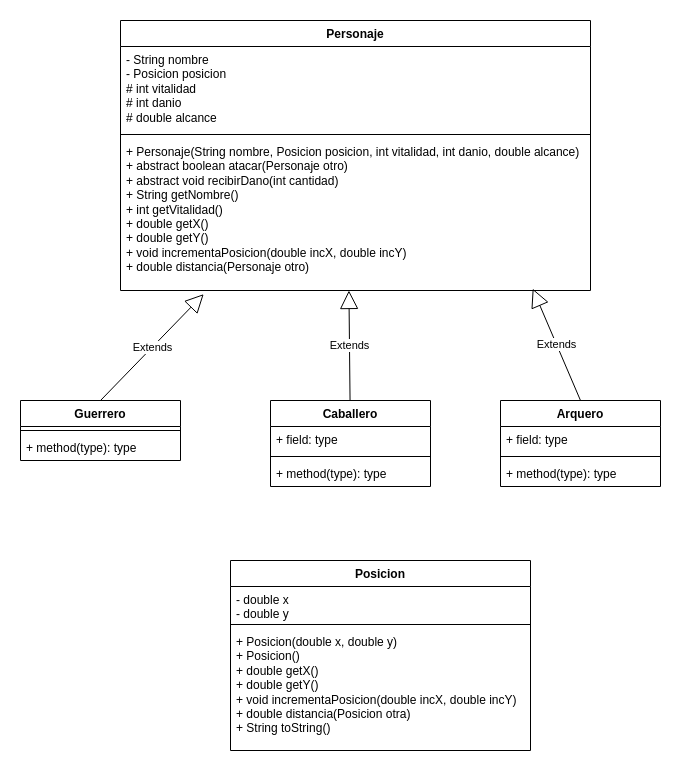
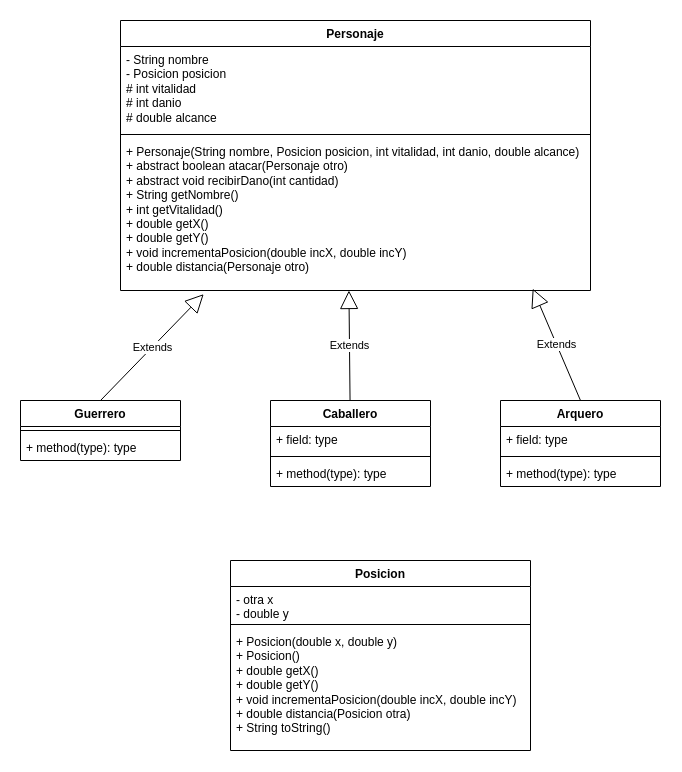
  <mxCell id="0" />
  <mxCell id="1" parent="0" />
  <mxCell id="2" value="Personaje" style="swimlane;fontStyle=1;align=center;verticalAlign=top;childLayout=stackLayout;horizontal=1;startSize=26;horizontalStack=0;resizeParent=1;resizeParentMax=0;resizeLast=0;collapsible=1;marginBottom=0;whiteSpace=wrap;html=1;" vertex="1" parent="1"><mxGeometry x="120" y="20" width="470" height="270" as="geometry" /></mxCell>
  <mxCell id="3" value="&lt;div&gt;- String nombre&lt;/div&gt;- Posicion posicion&lt;div&gt;# int vitalidad&lt;/div&gt;&lt;div&gt;# int danio&lt;/div&gt;&lt;div&gt;# double alcance&lt;/div&gt;" style="text;strokeColor=none;fillColor=none;align=left;verticalAlign=top;spacingLeft=4;spacingRight=4;overflow=hidden;rotatable=0;points=[[0,0.5],[1,0.5]];portConstraint=eastwest;whiteSpace=wrap;html=1;" vertex="1" parent="2"><mxGeometry y="26" width="470" height="84" as="geometry" /></mxCell>
  <mxCell id="4" value="" style="line;strokeWidth=1;fillColor=none;align=left;verticalAlign=middle;spacingTop=-1;spacingLeft=3;spacingRight=3;rotatable=0;labelPosition=right;points=[];portConstraint=eastwest;strokeColor=inherit;" vertex="1" parent="2"><mxGeometry y="110" width="470" height="8" as="geometry" /></mxCell>
  <mxCell id="5" value="+ Personaje(String nombre, Posicion posicion, int vitalidad, int danio, double alcance)&lt;div&gt;+ abstract boolean atacar(Personaje otro)&lt;/div&gt;&lt;div&gt;+ abstract void recibirDano(int cantidad)&lt;/div&gt;&lt;div&gt;+ String getNombre()&lt;/div&gt;&lt;div&gt;+ int getVitalidad()&lt;/div&gt;&lt;div&gt;+ double getX()&lt;/div&gt;&lt;div&gt;+ double getY()&lt;/div&gt;&lt;div&gt;+ void incrementaPosicion(double incX, double incY)&lt;/div&gt;&lt;div&gt;+ double distancia(Personaje otro)&lt;/div&gt;" style="text;strokeColor=none;fillColor=none;align=left;verticalAlign=top;spacingLeft=4;spacingRight=4;overflow=hidden;rotatable=0;points=[[0,0.5],[1,0.5]];portConstraint=eastwest;whiteSpace=wrap;html=1;" vertex="1" parent="2"><mxGeometry y="118" width="470" height="152" as="geometry" /></mxCell>
  <mxCell id="6" value="Guerrero" style="swimlane;fontStyle=1;align=center;verticalAlign=top;childLayout=stackLayout;horizontal=1;startSize=26;horizontalStack=0;resizeParent=1;resizeParentMax=0;resizeLast=0;collapsible=1;marginBottom=0;whiteSpace=wrap;html=1;" vertex="1" parent="1"><mxGeometry x="20" y="400" width="160" height="60" as="geometry" /></mxCell>
  <mxCell id="7" value="" style="line;strokeWidth=1;fillColor=none;align=left;verticalAlign=middle;spacingTop=-1;spacingLeft=3;spacingRight=3;rotatable=0;labelPosition=right;points=[];portConstraint=eastwest;strokeColor=inherit;" vertex="1" parent="6"><mxGeometry y="26" width="160" height="8" as="geometry" /></mxCell>
  <mxCell id="8" value="+ method(type): type" style="text;strokeColor=none;fillColor=none;align=left;verticalAlign=top;spacingLeft=4;spacingRight=4;overflow=hidden;rotatable=0;points=[[0,0.5],[1,0.5]];portConstraint=eastwest;whiteSpace=wrap;html=1;" vertex="1" parent="6"><mxGeometry y="34" width="160" height="26" as="geometry" /></mxCell>
  <mxCell id="9" value="Caballero" style="swimlane;fontStyle=1;align=center;verticalAlign=top;childLayout=stackLayout;horizontal=1;startSize=26;horizontalStack=0;resizeParent=1;resizeParentMax=0;resizeLast=0;collapsible=1;marginBottom=0;whiteSpace=wrap;html=1;" vertex="1" parent="1"><mxGeometry x="270" y="400" width="160" height="86" as="geometry" /></mxCell>
  <mxCell id="10" value="+ field: type" style="text;strokeColor=none;fillColor=none;align=left;verticalAlign=top;spacingLeft=4;spacingRight=4;overflow=hidden;rotatable=0;points=[[0,0.5],[1,0.5]];portConstraint=eastwest;whiteSpace=wrap;html=1;" vertex="1" parent="9"><mxGeometry y="26" width="160" height="26" as="geometry" /></mxCell>
  <mxCell id="11" value="" style="line;strokeWidth=1;fillColor=none;align=left;verticalAlign=middle;spacingTop=-1;spacingLeft=3;spacingRight=3;rotatable=0;labelPosition=right;points=[];portConstraint=eastwest;strokeColor=inherit;" vertex="1" parent="9"><mxGeometry y="52" width="160" height="8" as="geometry" /></mxCell>
  <mxCell id="12" value="+ method(type): type" style="text;strokeColor=none;fillColor=none;align=left;verticalAlign=top;spacingLeft=4;spacingRight=4;overflow=hidden;rotatable=0;points=[[0,0.5],[1,0.5]];portConstraint=eastwest;whiteSpace=wrap;html=1;" vertex="1" parent="9"><mxGeometry y="60" width="160" height="26" as="geometry" /></mxCell>
  <mxCell id="13" value="Arquero" style="swimlane;fontStyle=1;align=center;verticalAlign=top;childLayout=stackLayout;horizontal=1;startSize=26;horizontalStack=0;resizeParent=1;resizeParentMax=0;resizeLast=0;collapsible=1;marginBottom=0;whiteSpace=wrap;html=1;" vertex="1" parent="1"><mxGeometry x="500" y="400" width="160" height="86" as="geometry" /></mxCell>
  <mxCell id="14" value="+ field: type" style="text;strokeColor=none;fillColor=none;align=left;verticalAlign=top;spacingLeft=4;spacingRight=4;overflow=hidden;rotatable=0;points=[[0,0.5],[1,0.5]];portConstraint=eastwest;whiteSpace=wrap;html=1;" vertex="1" parent="13"><mxGeometry y="26" width="160" height="26" as="geometry" /></mxCell>
  <mxCell id="15" value="" style="line;strokeWidth=1;fillColor=none;align=left;verticalAlign=middle;spacingTop=-1;spacingLeft=3;spacingRight=3;rotatable=0;labelPosition=right;points=[];portConstraint=eastwest;strokeColor=inherit;" vertex="1" parent="13"><mxGeometry y="52" width="160" height="8" as="geometry" /></mxCell>
  <mxCell id="16" value="+ method(type): type" style="text;strokeColor=none;fillColor=none;align=left;verticalAlign=top;spacingLeft=4;spacingRight=4;overflow=hidden;rotatable=0;points=[[0,0.5],[1,0.5]];portConstraint=eastwest;whiteSpace=wrap;html=1;" vertex="1" parent="13"><mxGeometry y="60" width="160" height="26" as="geometry" /></mxCell>
  <mxCell id="17" value="Extends" style="endArrow=block;endSize=16;endFill=0;html=1;exitX=0.5;exitY=0;exitDx=0;exitDy=0;entryX=0.177;entryY=1.024;entryDx=0;entryDy=0;entryPerimeter=0;" edge="1" parent="1" source="6" target="5"><mxGeometry width="160" relative="1" as="geometry"><mxPoint x="110" y="360" as="sourcePoint" /><mxPoint x="220" y="270" as="targetPoint" /></mxGeometry></mxCell>
  <mxCell id="18" value="Extends" style="endArrow=block;endSize=16;endFill=0;html=1;exitX=0.5;exitY=0;exitDx=0;exitDy=0;entryX=0.877;entryY=0.988;entryDx=0;entryDy=0;entryPerimeter=0;" edge="1" parent="1" source="13" target="5"><mxGeometry width="160" relative="1" as="geometry"><mxPoint x="470" y="350" as="sourcePoint" /><mxPoint x="500" y="270" as="targetPoint" /></mxGeometry></mxCell>
  <mxCell id="19" value="Extends" style="endArrow=block;endSize=16;endFill=0;html=1;entryX=0.486;entryY=1;entryDx=0;entryDy=0;entryPerimeter=0;" edge="1" parent="1" source="9" target="5"><mxGeometry width="160" relative="1" as="geometry"><mxPoint x="230" y="350" as="sourcePoint" /><mxPoint x="355" y="270" as="targetPoint" /></mxGeometry></mxCell>
  <mxCell id="20" value="Posicion" style="swimlane;fontStyle=1;align=center;verticalAlign=top;childLayout=stackLayout;horizontal=1;startSize=26;horizontalStack=0;resizeParent=1;resizeParentMax=0;resizeLast=0;collapsible=1;marginBottom=0;whiteSpace=wrap;html=1;" vertex="1" parent="1"><mxGeometry x="230" y="560" width="300" height="190" as="geometry" /></mxCell>
- <mxCell id="21" value="- double x&lt;div&gt;- double y&lt;/div&gt;" style="text;strokeColor=none;fillColor=none;align=left;verticalAlign=top;spacingLeft=4;spacingRight=4;overflow=hidden;rotatable=0;points=[[0,0.5],[1,0.5]];portConstraint=eastwest;whiteSpace=wrap;html=1;" vertex="1" parent="20"><mxGeometry y="26" width="300" height="34" as="geometry" /></mxCell>
+ <mxCell id="21" value="- otra x&lt;div&gt;- double y&lt;/div&gt;" style="text;strokeColor=none;fillColor=none;align=left;verticalAlign=top;spacingLeft=4;spacingRight=4;overflow=hidden;rotatable=0;points=[[0,0.5],[1,0.5]];portConstraint=eastwest;whiteSpace=wrap;html=1;" vertex="1" parent="20"><mxGeometry y="26" width="300" height="34" as="geometry" /></mxCell>
  <mxCell id="22" value="" style="line;strokeWidth=1;fillColor=none;align=left;verticalAlign=middle;spacingTop=-1;spacingLeft=3;spacingRight=3;rotatable=0;labelPosition=right;points=[];portConstraint=eastwest;strokeColor=inherit;" vertex="1" parent="20"><mxGeometry y="60" width="300" height="8" as="geometry" /></mxCell>
  <mxCell id="23" value="+ Posicion(double x, double y)&lt;div&gt;+ Posicion()&lt;br&gt;&lt;div&gt;+ double getX()&lt;/div&gt;&lt;div&gt;+ double getY()&lt;/div&gt;&lt;div&gt;+ void incrementaPosicion(double incX, double incY)&lt;/div&gt;&lt;div&gt;+ double distancia(Posicion otra)&lt;/div&gt;&lt;/div&gt;&lt;div&gt;+ String toString()&lt;/div&gt;" style="text;strokeColor=none;fillColor=none;align=left;verticalAlign=top;spacingLeft=4;spacingRight=4;overflow=hidden;rotatable=0;points=[[0,0.5],[1,0.5]];portConstraint=eastwest;whiteSpace=wrap;html=1;" vertex="1" parent="20"><mxGeometry y="68" width="300" height="122" as="geometry" /></mxCell>
